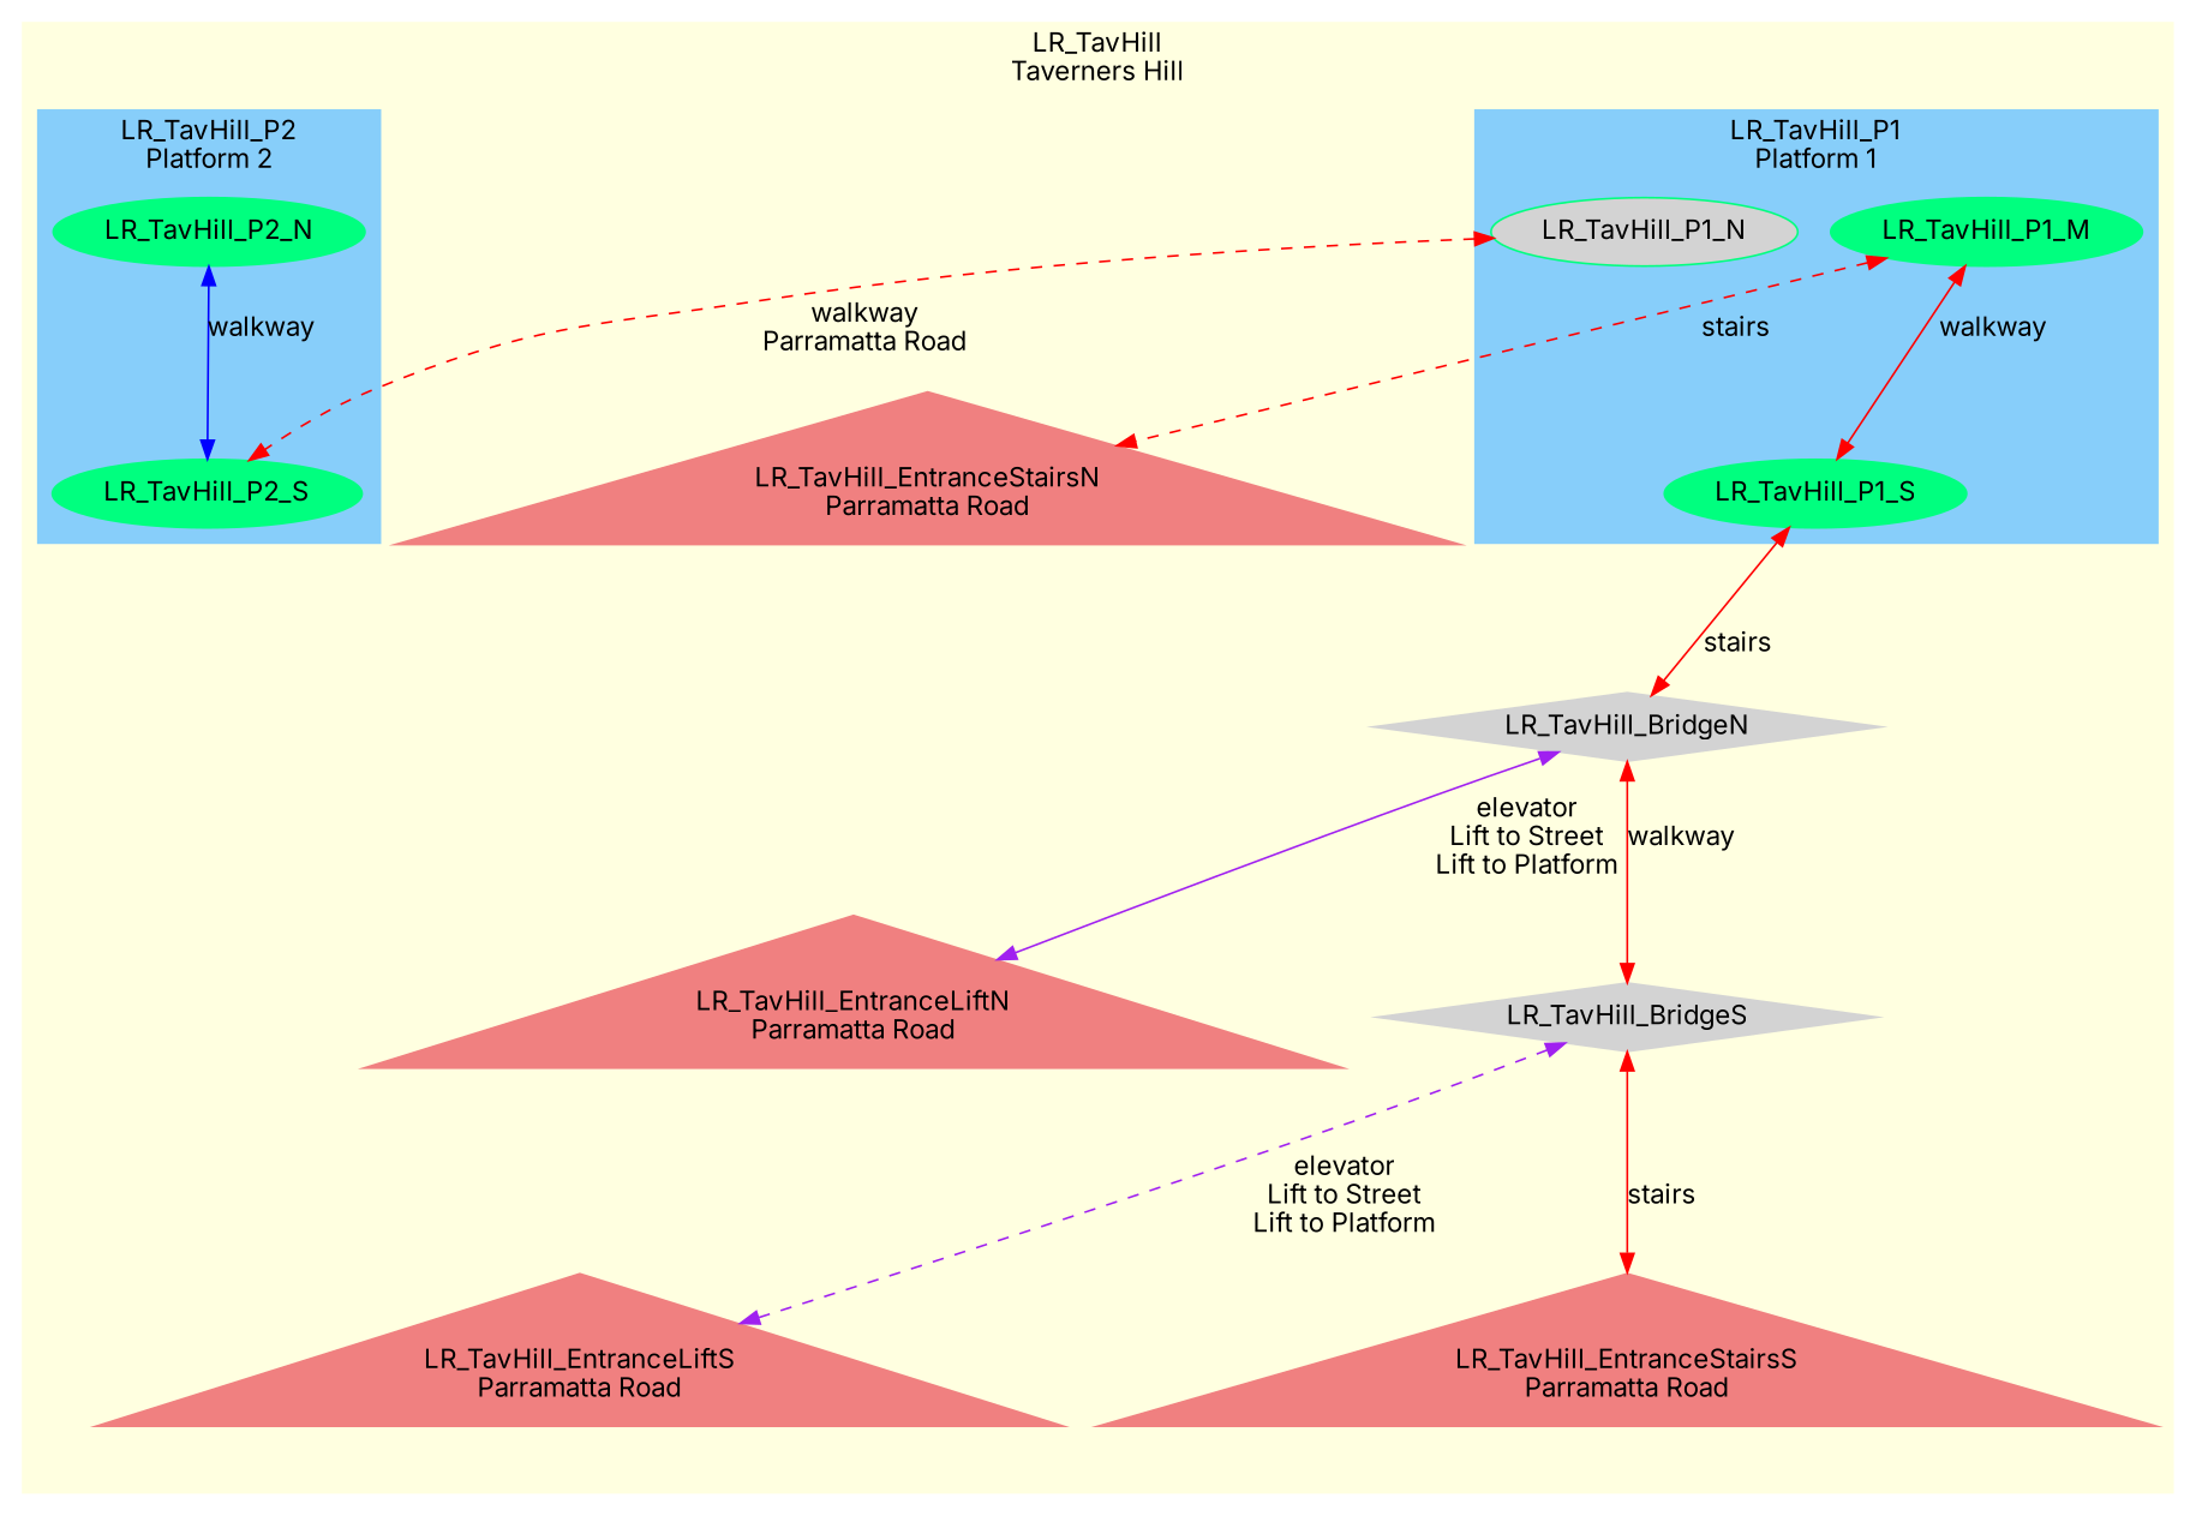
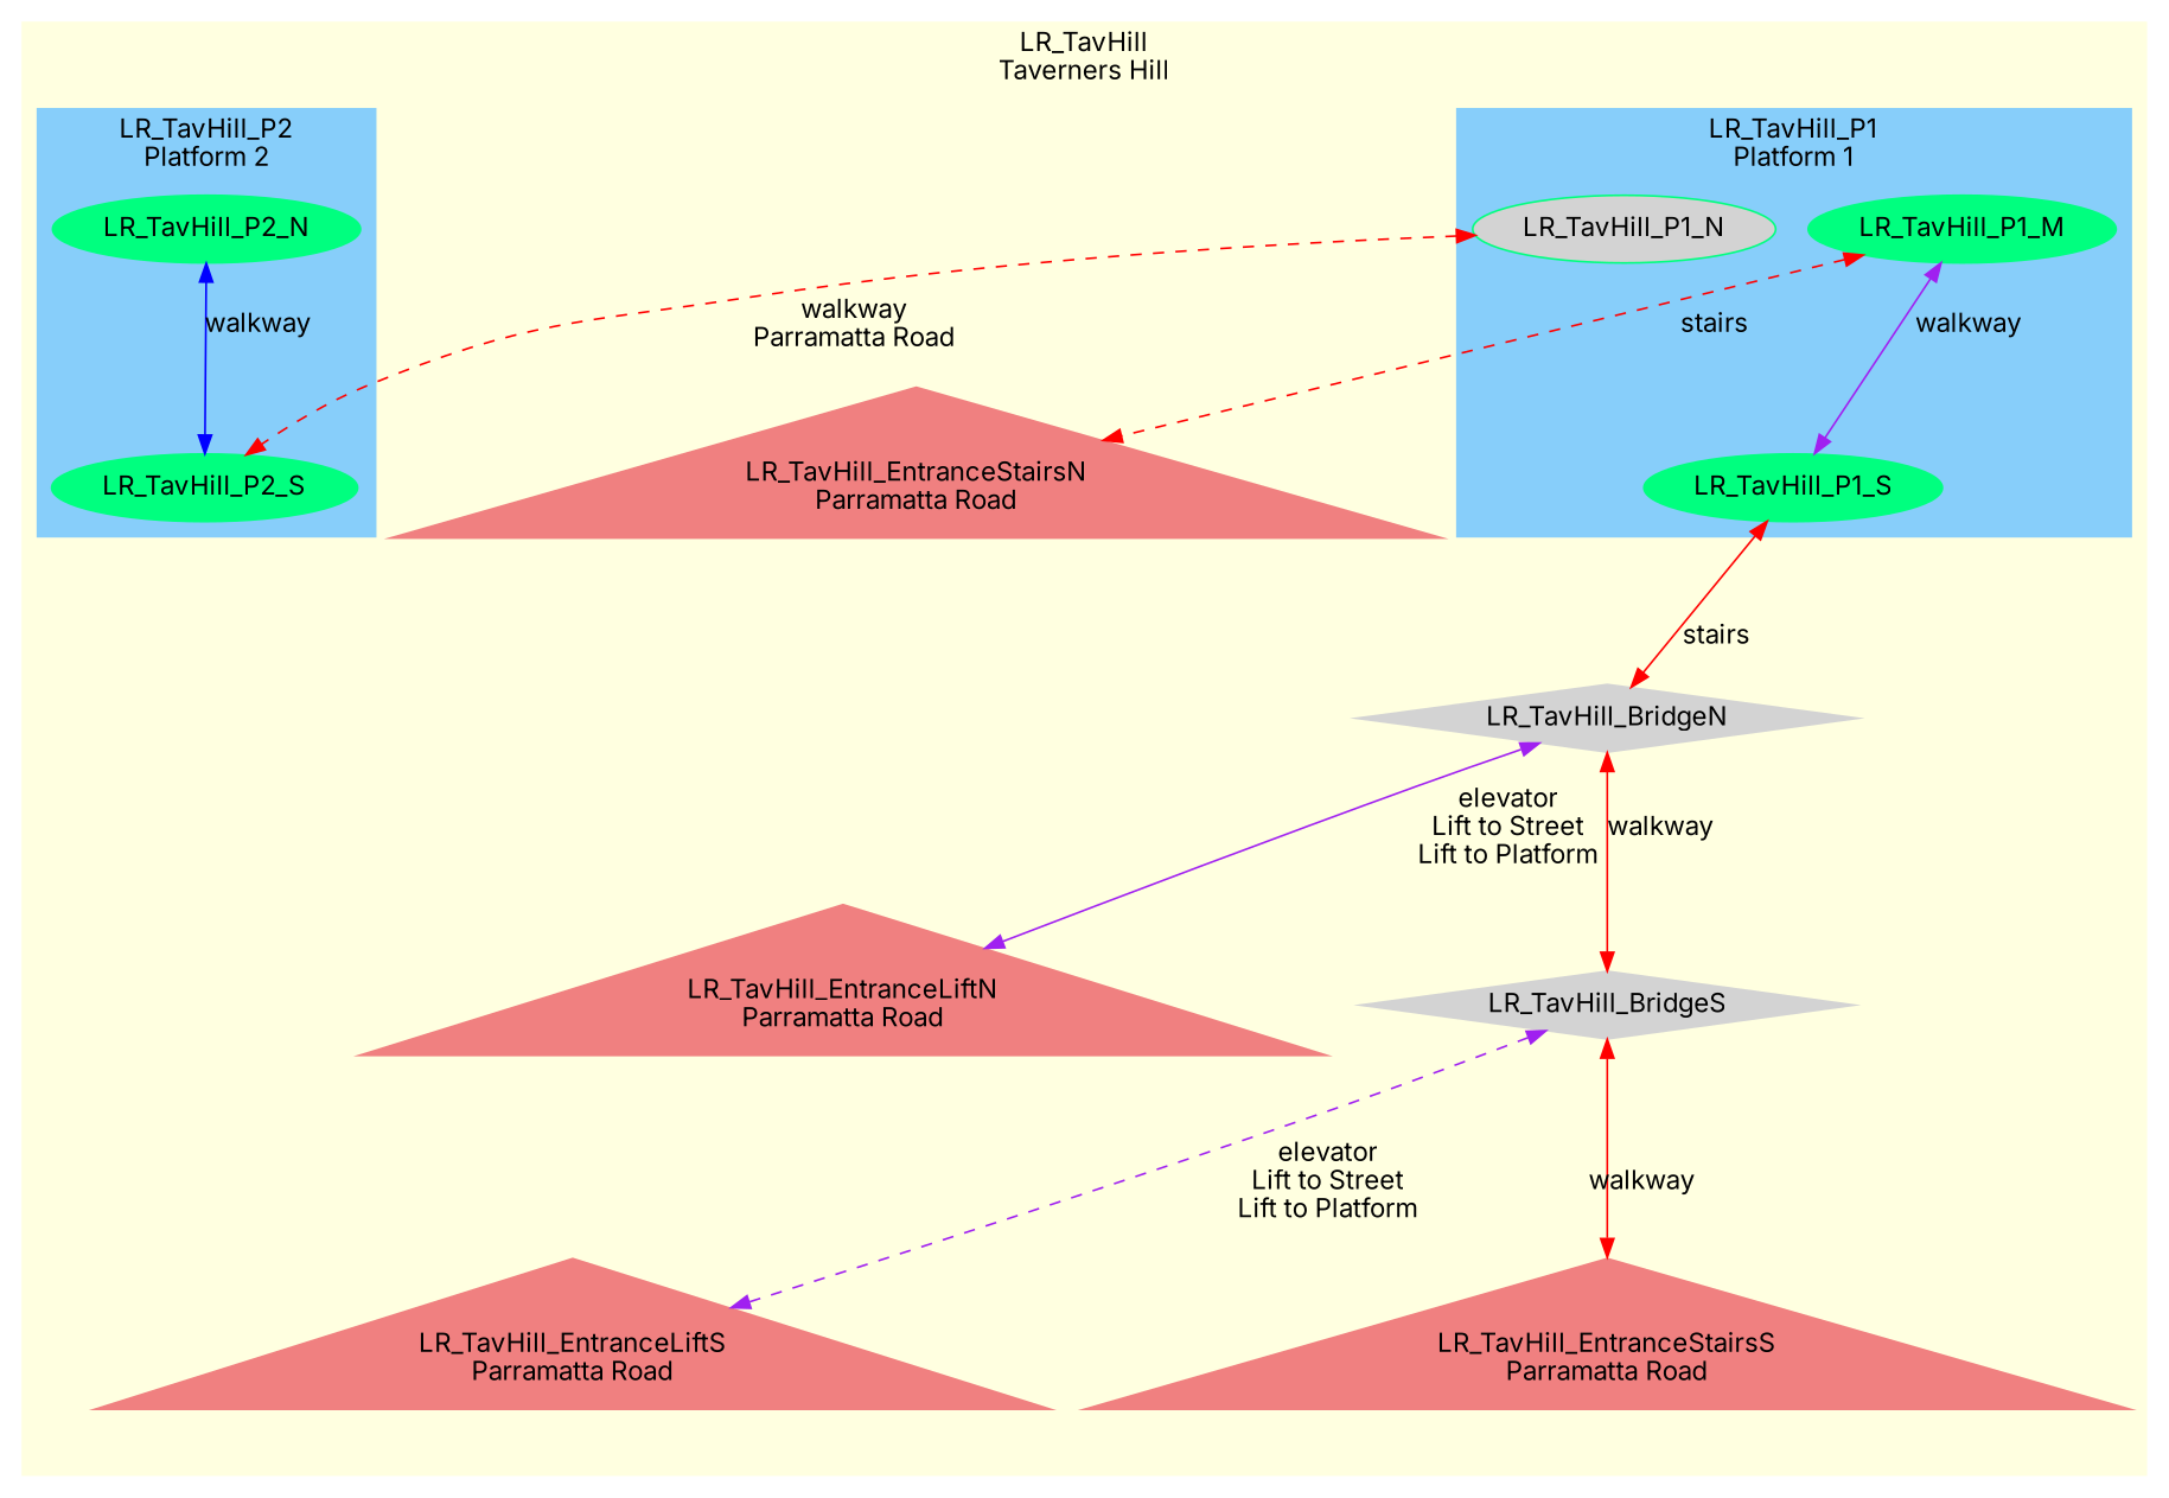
  digraph {
    fontname=Inter
    node [color=springgreen fontname=Inter shape=oval style=filled]
    edge [color=red dir=both fontname=Inter style=solid]
    n1 [fillcolor=lightgrey label=LR_TavHill_P1_N]
    n2 [label=LR_TavHill_P1_M]
    n3 [label=LR_TavHill_P1_S]
    n4 [label=LR_TavHill_P2_N]
    n5 [label=LR_TavHill_P2_S]
    n6 [color=lightcoral label="LR_TavHill_EntranceLiftN\nParramatta Road" shape=triangle]
    n7 [color=lightcoral label="LR_TavHill_EntranceStairsN\nParramatta Road" shape=triangle]
    n8 [color=lightcoral label="LR_TavHill_EntranceLiftS\nParramatta Road" shape=triangle]
    n9 [color=lightcoral label="LR_TavHill_EntranceStairsS\nParramatta Road" shape=triangle]
    n10 [color=lightgrey label=LR_TavHill_BridgeN shape=diamond]
    n11 [color=lightgrey label=LR_TavHill_BridgeS shape=diamond]
    subgraph cluster_1 {
      color=lightyellow
      label="LR_TavHill\nTaverners Hill"
      style=filled
      n6
      n7
      n8
      n9
      n10
      n11
      subgraph cluster_2 {
        color=lightskyblue
        label="LR_TavHill_P1\nPlatform 1"
        style=filled
        n1
        n2
        n3
      }
      subgraph cluster_3 {
        color=lightskyblue
        label="LR_TavHill_P2\nPlatform 2"
        style=filled
        n4
        n5
      }
    }
    n1 -> n5 [label="walkway\nParramatta Road" style=dashed]
-   n2 -> n3 [label=walkway]
+   n2 -> n3 [color=purple label=walkway]
    n2 -> n7 [label=stairs style=dashed]
    n3 -> n10 [label=stairs]
    n4 -> n5 [color=blue label=walkway]
    n10 -> n6 [color=purple label="elevator\nLift to Street\nLift to Platform"]
    n10 -> n11 [label=walkway]
    n11 -> n8 [color=purple label="elevator\nLift to Street\nLift to Platform" style=dashed]
-   n11 -> n9 [label=stairs]
+   n11 -> n9 [label=walkway]
  }
